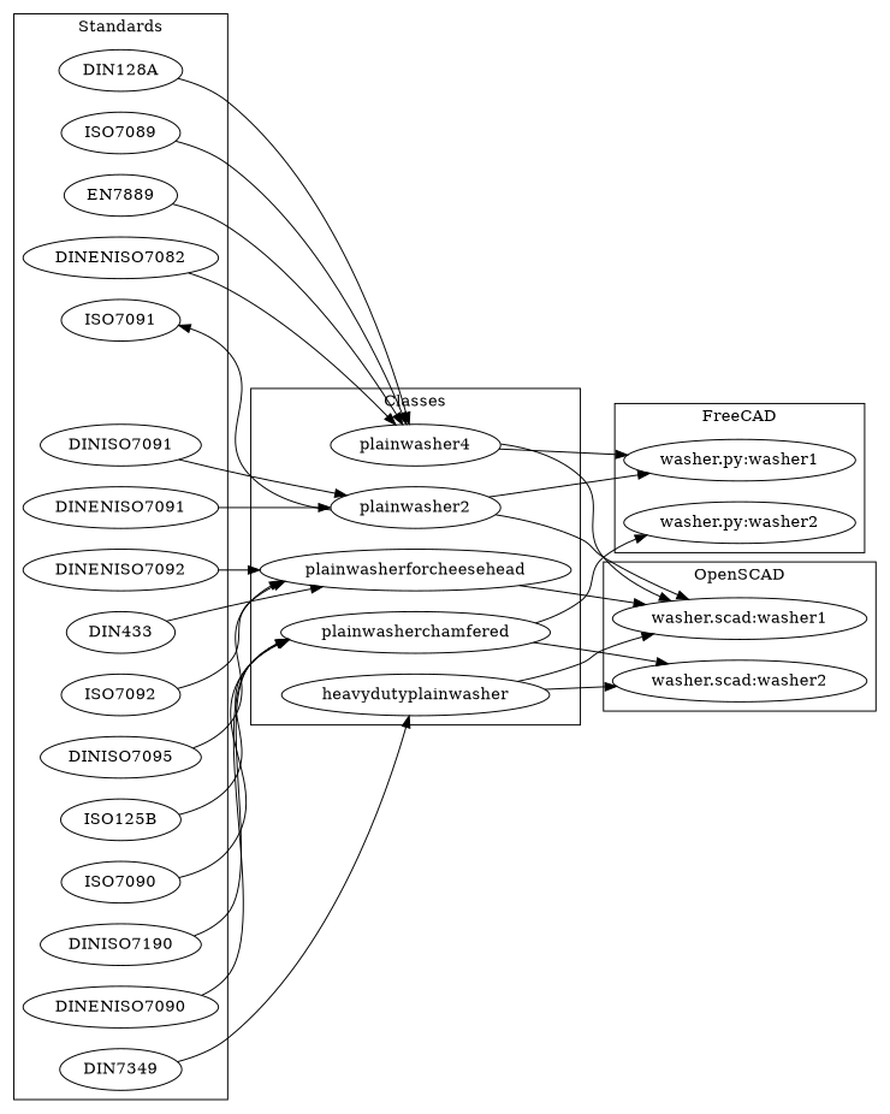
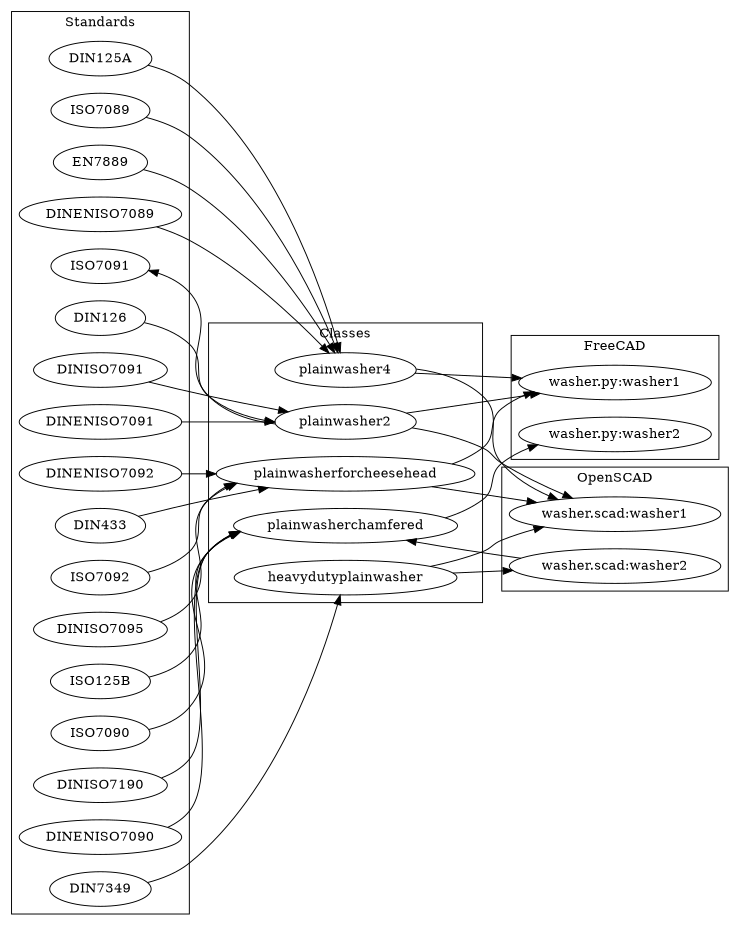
  digraph {
    rankdir=LR
    n1 [label=plainwasher4]
    plainwasherchamfered
    plainwasher2
    plainwasherforcheesehead
    heavydutyplainwasher
    ISO7089
    n7 [label=EN7889]
-   DINENISO7089 [label=DINENISO7082]
-   DIN125A [label=DIN128A]
+   DINENISO7089
+   DIN125A
    ISO7090
    n11 [label=DINISO7190]
    DINENISO7090
    n13 [label=ISO125B]
+   DIN126
    DINISO7091
    DINENISO7091
    ISO7091
    DIN433
    ISO7092
    n20 [label=DINISO7095]
    DINENISO7092
    DIN7349
    "washer.py:washer1"
    "washer.py:washer2"
    "washer.scad:washer1"
    "washer.scad:washer2"
    subgraph cluster_1 {
      label=Classes
      n1
      plainwasherchamfered
      plainwasher2
      plainwasherforcheesehead
      heavydutyplainwasher
    }
    subgraph cluster_2 {
      label=Standards
      ISO7089
      n7
      DINENISO7089
      DIN125A
      ISO7090
      n11
      DINENISO7090
      n13
+     DIN126
      DINISO7091
      DINENISO7091
      ISO7091
      DIN433
      ISO7092
      n20
      DINENISO7092
      DIN7349
    }
    subgraph cluster_3 {
      label=FreeCAD
      "washer.py:washer1"
      "washer.py:washer2"
    }
    subgraph cluster_4 {
      label=OpenSCAD
      "washer.scad:washer1"
      "washer.scad:washer2"
    }
    n1 -> "washer.py:washer1"
    n1 -> "washer.scad:washer1"
    plainwasherchamfered -> "washer.py:washer2"
-   plainwasherchamfered -> "washer.scad:washer2"
+   "washer.scad:washer2" -> plainwasherchamfered
    plainwasher2 -> ISO7091
    plainwasher2 -> "washer.py:washer1"
    plainwasher2 -> "washer.scad:washer1"
+   plainwasherforcheesehead -> "washer.py:washer1"
    plainwasherforcheesehead -> "washer.scad:washer1"
    heavydutyplainwasher -> "washer.scad:washer1"
    heavydutyplainwasher -> "washer.scad:washer2"
    ISO7089 -> n1
    n7 -> n1
    DINENISO7089 -> n1
    DIN125A -> n1
    ISO7090 -> plainwasherchamfered
    n11 -> plainwasherchamfered
    DINENISO7090 -> plainwasherchamfered
    n13 -> plainwasherchamfered
+   DIN126 -> plainwasher2
    DINISO7091 -> plainwasher2
    DINENISO7091 -> plainwasher2
    DIN433 -> plainwasherforcheesehead
    ISO7092 -> plainwasherforcheesehead
    n20 -> plainwasherforcheesehead
    DINENISO7092 -> plainwasherforcheesehead
    DIN7349 -> heavydutyplainwasher
  }
